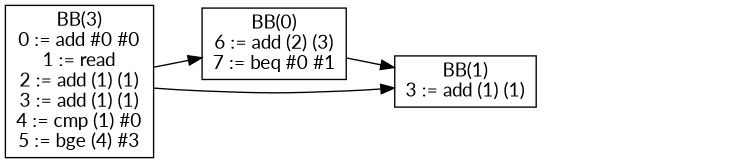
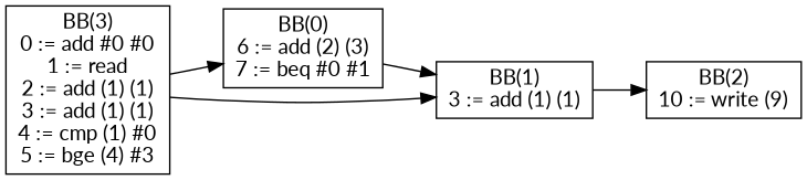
  digraph {
    fontname=Lato
    rankdir=LR
    node [fontname=Lato shape=box]
    edge [fontname=Lato]
    n1 [label="BB(3)\n0 := add #0 #0\n1 := read\n2 := add (1) (1)\n3 := add (1) (1)\n4 := cmp (1) #0\n5 := bge (4) #3\n"]
    n2 [label="BB(0)\n6 := add (2) (3)\n7 := beq #0 #1\n"]
    n3 [label="BB(1)\n3 := add (1) (1)\n"]
+   n4 [label="BB(2)\n10 := write (9)\n"]
    n1 -> n2
    n1 -> n3
    n2 -> n3
+   n3 -> n4
  }
